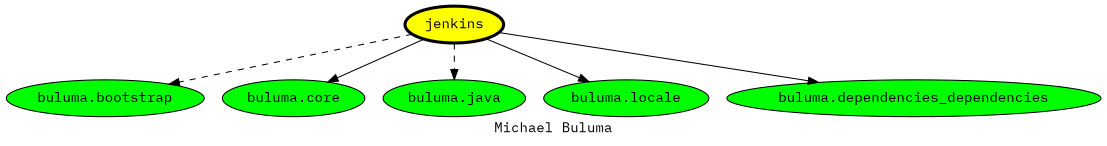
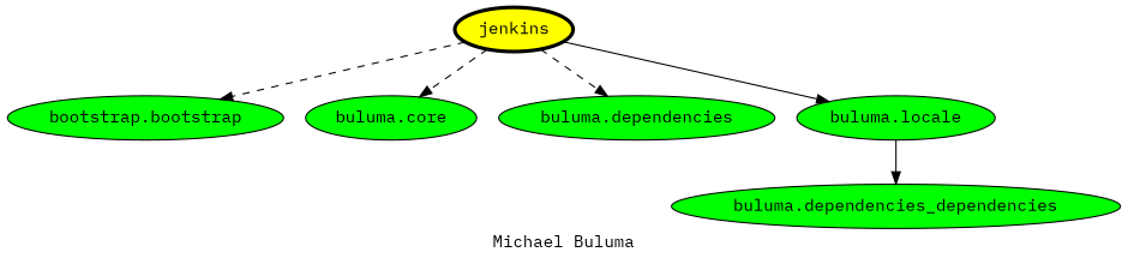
  digraph {
    fontname="IBM Plex Mono"
    label="Michael Buluma"
    node [fillcolor=green fontname="IBM Plex Mono" style=filled]
    edge [fontname="IBM Plex Mono" style=solid]
    jenkins [fillcolor=yellow penwidth=3]
-   "buluma.bootstrap"
+   "buluma.bootstrap" [label="bootstrap.bootstrap"]
    n3 [label="buluma.core"]
-   "buluma.java"
+   "buluma.java" [label="buluma.dependencies"]
    "buluma.locale"
    n6 [label="buluma.dependencies_dependencies"]
    jenkins -> "buluma.bootstrap" [style=dashed]
-   jenkins -> n3
+   jenkins -> n3 [style=dashed]
    jenkins -> "buluma.java" [style=dashed]
    jenkins -> "buluma.locale"
-   jenkins -> n6
+   "buluma.locale" -> n6
  }
